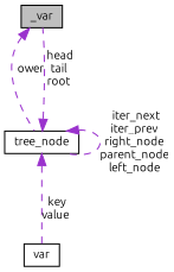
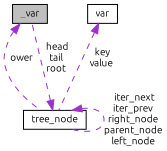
  digraph {
    fontname=Ubuntu
    node [color=black fillcolor=white fontname=Ubuntu fontsize=10 shape=record style=filled]
    edge [color=darkorchid3 dir=back fontname=Ubuntu fontsize=10 labelfontname=Helvetica labelfontsize=10 style=dashed]
    n1 [fillcolor=grey75 fontcolor=black height=0.2 label=_var width=0.4]
    n2 [height=0.2 label=tree_node width=0.4]
    n3 [height=0.2 label=var width=0.4]
    n1 -> n2 [label=" ower"]
    n2 -> n1 [label=" head\ntail\nroot"]
    n2 -> n2 [label=" iter_next\niter_prev\nright_node\nparent_node\nleft_node"]
-   n2 -> n3 [label=" key\nvalue"]
+   n3 -> n2 [label=" key\nvalue"]
  }
